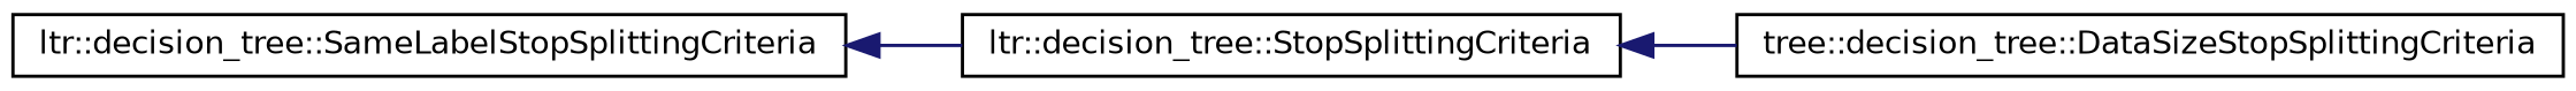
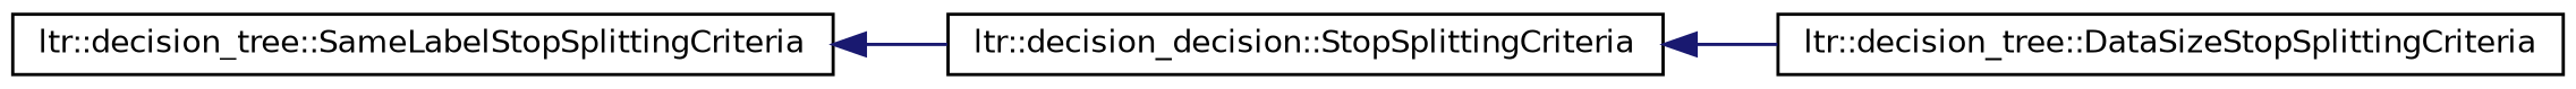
  digraph {
    rankdir=LR
    node [color=black fillcolor=white fontname=Helvetica fontsize=10 shape=record style=filled]
    edge [color=midnightblue dir=back fontname=Helvetica fontsize=10 labelfontname=Helvetica labelfontsize=10 style=solid]
-   n1 [height=0.2 label="ltr::decision_tree::StopSplittingCriteria" width=0.4]
-   n2 [height=0.2 label="tree::decision_tree::DataSizeStopSplittingCriteria" width=0.4]
+   n1 [height=0.2 label="ltr::decision_decision::StopSplittingCriteria" width=0.4]
+   n2 [height=0.2 label="ltr::decision_tree::DataSizeStopSplittingCriteria" width=0.4]
    n3 [height=0.2 label="ltr::decision_tree::SameLabelStopSplittingCriteria" width=0.4]
    n1 -> n2
    n3 -> n1
  }
